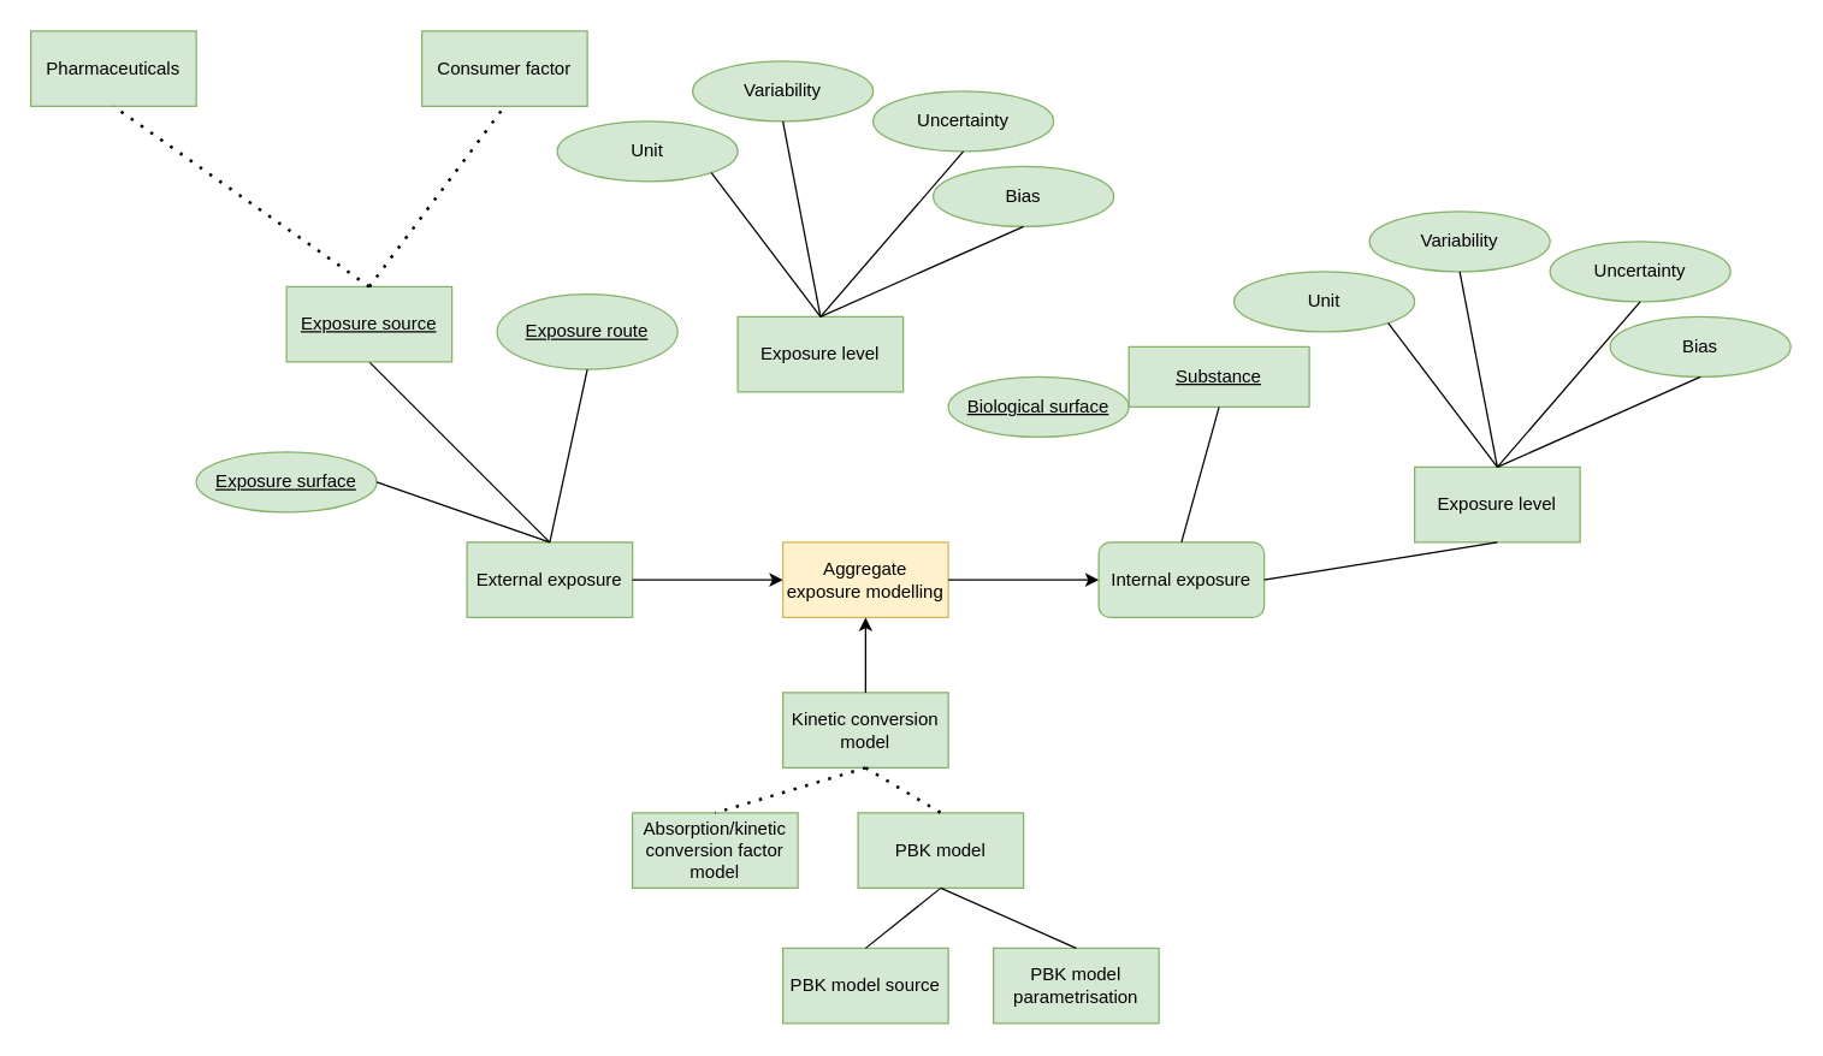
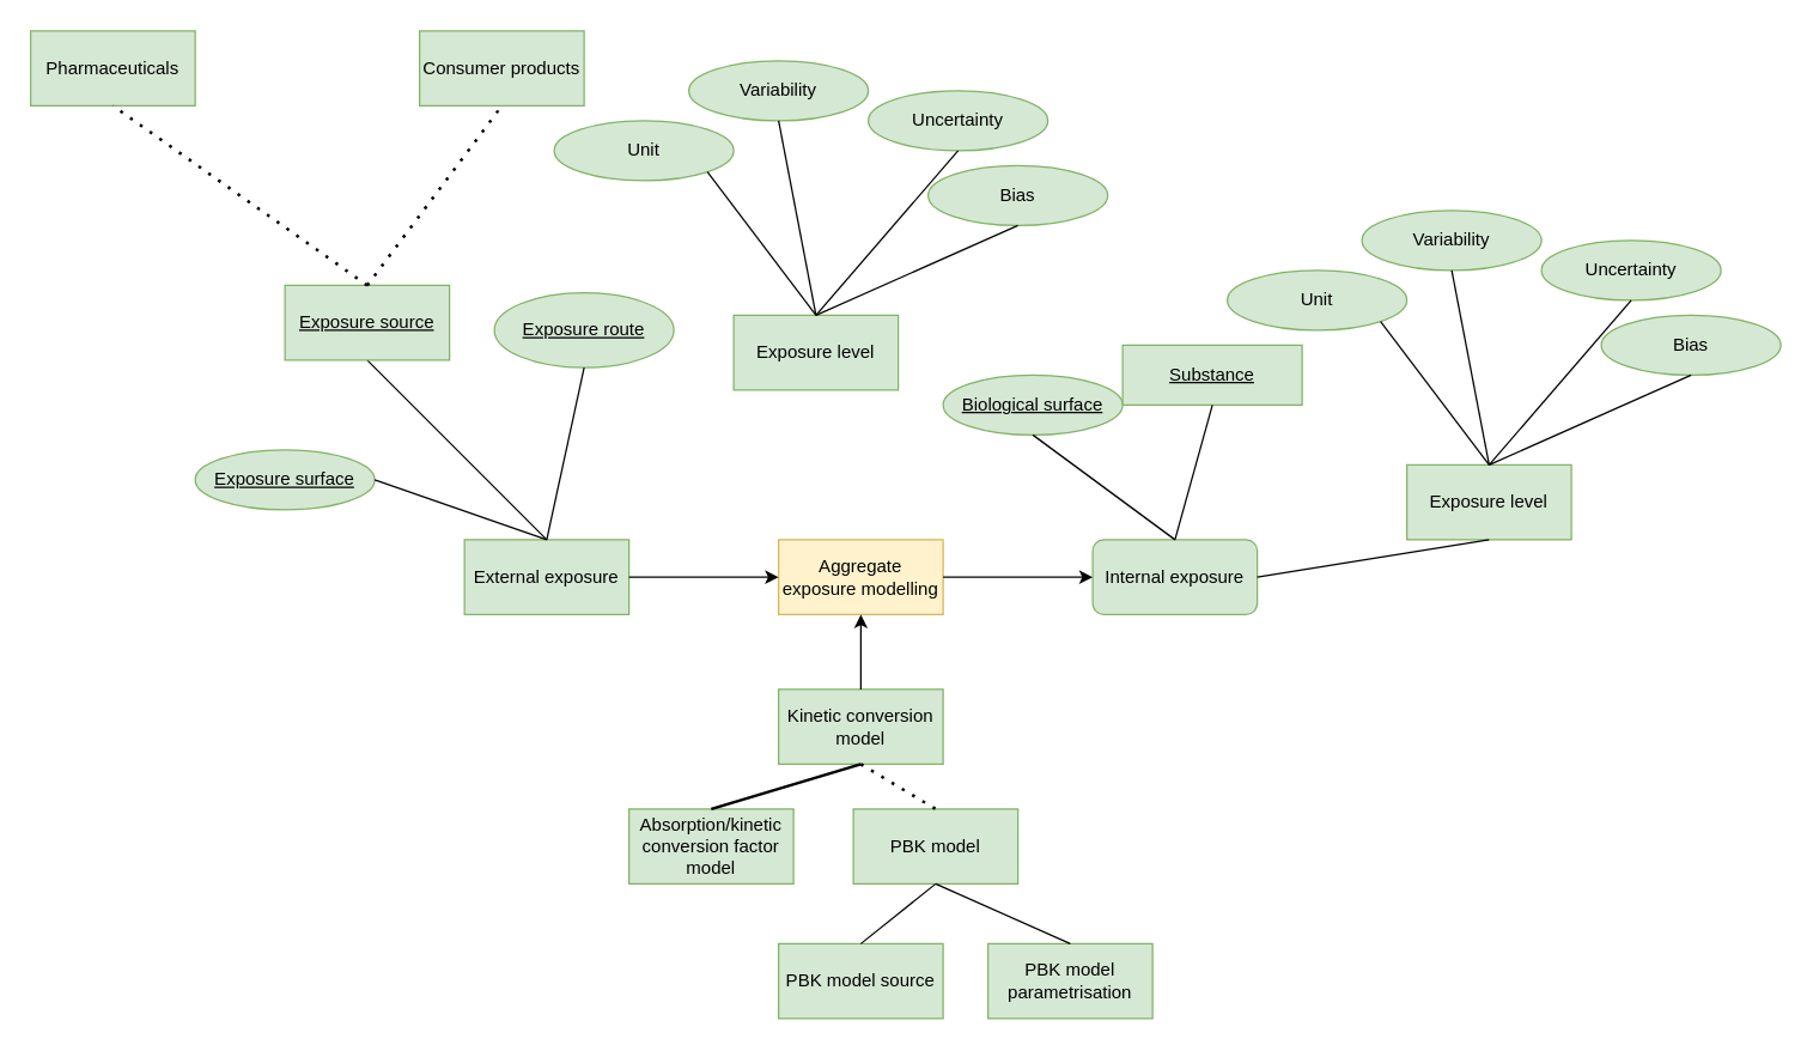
  <mxCell id="0" />
  <mxCell id="1" parent="0" />
  <mxCell id="2" value="External exposure" style="rounded=0;whiteSpace=wrap;html=1;fillColor=#d5e8d4;strokeColor=#82b366;" vertex="1" parent="1"><mxGeometry x="310" y="360" width="110" height="50" as="geometry" /></mxCell>
  <mxCell id="3" value="Aggregate exposure modelling" style="rounded=0;whiteSpace=wrap;html=1;fillColor=#fff2cc;strokeColor=#d6b656;" vertex="1" parent="1"><mxGeometry x="520" y="360" width="110" height="50" as="geometry" /></mxCell>
  <mxCell id="4" value="Internal exposure" style="whiteSpace=wrap;html=1;fillColor=#d5e8d4;strokeColor=#82b366;rounded=1;" vertex="1" parent="1"><mxGeometry x="730" y="360" width="110" height="50" as="geometry" /></mxCell>
  <mxCell id="5" value="Exposure route" style="ellipse;whiteSpace=wrap;html=1;fillColor=#d5e8d4;strokeColor=#82b366;fontStyle=4" vertex="1" parent="1"><mxGeometry x="330" y="195" width="120" height="50" as="geometry" /></mxCell>
  <mxCell id="6" value="Exposure surface" style="ellipse;whiteSpace=wrap;html=1;fillColor=#d5e8d4;strokeColor=#82b366;fontStyle=4" vertex="1" parent="1"><mxGeometry x="130" y="300" width="120" height="40" as="geometry" /></mxCell>
  <mxCell id="7" value="" style="endArrow=none;html=1;rounded=0;entryX=1;entryY=0.5;entryDx=0;entryDy=0;exitX=0.5;exitY=0;exitDx=0;exitDy=0;" edge="1" parent="1" source="2" target="6"><mxGeometry width="50" height="50" relative="1" as="geometry"><mxPoint x="480" y="580" as="sourcePoint" /><mxPoint x="530" y="530" as="targetPoint" /></mxGeometry></mxCell>
  <mxCell id="8" value="" style="endArrow=none;html=1;rounded=0;entryX=0.5;entryY=1;entryDx=0;entryDy=0;exitX=0.5;exitY=0;exitDx=0;exitDy=0;" edge="1" parent="1" source="2" target="46"><mxGeometry width="50" height="50" relative="1" as="geometry"><mxPoint x="360" y="350" as="sourcePoint" /><mxPoint x="240" y="230" as="targetPoint" /></mxGeometry></mxCell>
  <mxCell id="9" value="" style="endArrow=none;html=1;rounded=0;entryX=0.5;entryY=1;entryDx=0;entryDy=0;exitX=0.5;exitY=0;exitDx=0;exitDy=0;" edge="1" parent="1" source="2" target="5"><mxGeometry width="50" height="50" relative="1" as="geometry"><mxPoint x="375" y="370" as="sourcePoint" /><mxPoint x="340" y="230" as="targetPoint" /></mxGeometry></mxCell>
  <mxCell id="10" value="Exposure level" style="rounded=0;whiteSpace=wrap;html=1;fillColor=#d5e8d4;strokeColor=#82b366;" vertex="1" parent="1"><mxGeometry x="490" y="210" width="110" height="50" as="geometry" /></mxCell>
  <mxCell id="11" value="Bias" style="ellipse;whiteSpace=wrap;html=1;fillColor=#d5e8d4;strokeColor=#82b366;fontStyle=0" vertex="1" parent="1"><mxGeometry x="620" y="110" width="120" height="40" as="geometry" /></mxCell>
  <mxCell id="12" value="Variability" style="ellipse;whiteSpace=wrap;html=1;fillColor=#d5e8d4;strokeColor=#82b366;fontStyle=0" vertex="1" parent="1"><mxGeometry x="460" y="40" width="120" height="40" as="geometry" /></mxCell>
  <mxCell id="13" value="Unit" style="ellipse;whiteSpace=wrap;html=1;fillColor=#d5e8d4;strokeColor=#82b366;fontStyle=0" vertex="1" parent="1"><mxGeometry x="370" y="80" width="120" height="40" as="geometry" /></mxCell>
  <mxCell id="14" value="Uncertainty" style="ellipse;whiteSpace=wrap;html=1;fillColor=#d5e8d4;strokeColor=#82b366;fontStyle=0" vertex="1" parent="1"><mxGeometry x="580" y="60" width="120" height="40" as="geometry" /></mxCell>
  <mxCell id="15" value="" style="endArrow=none;html=1;rounded=0;entryX=0.5;entryY=1;entryDx=0;entryDy=0;exitX=0.5;exitY=0;exitDx=0;exitDy=0;" edge="1" parent="1" source="10" target="14"><mxGeometry width="50" height="50" relative="1" as="geometry"><mxPoint x="375" y="370" as="sourcePoint" /><mxPoint x="400" y="240" as="targetPoint" /></mxGeometry></mxCell>
  <mxCell id="16" value="" style="endArrow=none;html=1;rounded=0;entryX=0.5;entryY=1;entryDx=0;entryDy=0;exitX=0.5;exitY=0;exitDx=0;exitDy=0;" edge="1" parent="1" source="10" target="11"><mxGeometry width="50" height="50" relative="1" as="geometry"><mxPoint x="545" y="210" as="sourcePoint" /><mxPoint x="544" y="180" as="targetPoint" /></mxGeometry></mxCell>
  <mxCell id="17" value="" style="endArrow=none;html=1;rounded=0;entryX=0.5;entryY=1;entryDx=0;entryDy=0;exitX=0.5;exitY=0;exitDx=0;exitDy=0;" edge="1" parent="1" source="10" target="12"><mxGeometry width="50" height="50" relative="1" as="geometry"><mxPoint x="555" y="220" as="sourcePoint" /><mxPoint x="690" y="160" as="targetPoint" /></mxGeometry></mxCell>
  <mxCell id="18" value="" style="endArrow=none;html=1;rounded=0;entryX=1;entryY=1;entryDx=0;entryDy=0;exitX=0.5;exitY=0;exitDx=0;exitDy=0;" edge="1" parent="1" source="10" target="13"><mxGeometry width="50" height="50" relative="1" as="geometry"><mxPoint x="540" y="210" as="sourcePoint" /><mxPoint x="590" y="100" as="targetPoint" /></mxGeometry></mxCell>
  <mxCell id="19" value="Biological surface" style="ellipse;whiteSpace=wrap;html=1;fillColor=#d5e8d4;strokeColor=#82b366;fontStyle=4" vertex="1" parent="1"><mxGeometry x="630" y="250" width="120" height="40" as="geometry" /></mxCell>
+ <mxCell id="20" value="" style="endArrow=none;html=1;rounded=0;entryX=0.5;entryY=1;entryDx=0;entryDy=0;exitX=0.5;exitY=0;exitDx=0;exitDy=0;" edge="1" parent="1" source="4" target="19"><mxGeometry width="50" height="50" relative="1" as="geometry"><mxPoint x="565" y="220" as="sourcePoint" /><mxPoint x="700" y="160" as="targetPoint" /></mxGeometry></mxCell>
  <mxCell id="21" value="Substance" style="whiteSpace=wrap;html=1;fillColor=#d5e8d4;strokeColor=#82b366;fontStyle=4;rounded=0;" vertex="1" parent="1"><mxGeometry x="750" y="230" width="120" height="40" as="geometry" /></mxCell>
  <mxCell id="22" value="" style="endArrow=none;html=1;rounded=0;entryX=0.5;entryY=1;entryDx=0;entryDy=0;exitX=0.5;exitY=0;exitDx=0;exitDy=0;" edge="1" parent="1" source="4" target="21"><mxGeometry width="50" height="50" relative="1" as="geometry"><mxPoint x="795" y="370" as="sourcePoint" /><mxPoint x="920" y="300" as="targetPoint" /></mxGeometry></mxCell>
  <mxCell id="23" value="Exposure level" style="rounded=0;whiteSpace=wrap;html=1;fillColor=#d5e8d4;strokeColor=#82b366;" vertex="1" parent="1"><mxGeometry x="940" y="310" width="110" height="50" as="geometry" /></mxCell>
  <mxCell id="24" value="Bias" style="ellipse;whiteSpace=wrap;html=1;fillColor=#d5e8d4;strokeColor=#82b366;fontStyle=0" vertex="1" parent="1"><mxGeometry x="1070" y="210" width="120" height="40" as="geometry" /></mxCell>
  <mxCell id="25" value="Variability" style="ellipse;whiteSpace=wrap;html=1;fillColor=#d5e8d4;strokeColor=#82b366;fontStyle=0" vertex="1" parent="1"><mxGeometry x="910" y="140" width="120" height="40" as="geometry" /></mxCell>
  <mxCell id="26" value="Unit" style="ellipse;whiteSpace=wrap;html=1;fillColor=#d5e8d4;strokeColor=#82b366;fontStyle=0" vertex="1" parent="1"><mxGeometry x="820" y="180" width="120" height="40" as="geometry" /></mxCell>
  <mxCell id="27" value="Uncertainty" style="ellipse;whiteSpace=wrap;html=1;fillColor=#d5e8d4;strokeColor=#82b366;fontStyle=0" vertex="1" parent="1"><mxGeometry x="1030" y="160" width="120" height="40" as="geometry" /></mxCell>
  <mxCell id="28" value="" style="endArrow=none;html=1;rounded=0;entryX=0.5;entryY=1;entryDx=0;entryDy=0;exitX=0.5;exitY=0;exitDx=0;exitDy=0;" edge="1" parent="1" source="23" target="27"><mxGeometry width="50" height="50" relative="1" as="geometry"><mxPoint x="825" y="470" as="sourcePoint" /><mxPoint x="850" y="340" as="targetPoint" /></mxGeometry></mxCell>
  <mxCell id="29" value="" style="endArrow=none;html=1;rounded=0;entryX=0.5;entryY=1;entryDx=0;entryDy=0;exitX=0.5;exitY=0;exitDx=0;exitDy=0;" edge="1" parent="1" source="23" target="24"><mxGeometry width="50" height="50" relative="1" as="geometry"><mxPoint x="995" y="310" as="sourcePoint" /><mxPoint x="994" y="280" as="targetPoint" /></mxGeometry></mxCell>
  <mxCell id="30" value="" style="endArrow=none;html=1;rounded=0;entryX=0.5;entryY=1;entryDx=0;entryDy=0;exitX=0.5;exitY=0;exitDx=0;exitDy=0;" edge="1" parent="1" source="23" target="25"><mxGeometry width="50" height="50" relative="1" as="geometry"><mxPoint x="1005" y="320" as="sourcePoint" /><mxPoint x="1140" y="260" as="targetPoint" /></mxGeometry></mxCell>
  <mxCell id="31" value="" style="endArrow=none;html=1;rounded=0;entryX=1;entryY=1;entryDx=0;entryDy=0;exitX=0.5;exitY=0;exitDx=0;exitDy=0;" edge="1" parent="1" source="23" target="26"><mxGeometry width="50" height="50" relative="1" as="geometry"><mxPoint x="990" y="310" as="sourcePoint" /><mxPoint x="1040" y="200" as="targetPoint" /></mxGeometry></mxCell>
  <mxCell id="32" value="" style="endArrow=none;html=1;rounded=0;entryX=0.5;entryY=1;entryDx=0;entryDy=0;exitX=1;exitY=0.5;exitDx=0;exitDy=0;" edge="1" parent="1" source="4" target="23"><mxGeometry width="50" height="50" relative="1" as="geometry"><mxPoint x="795" y="370" as="sourcePoint" /><mxPoint x="820" y="280" as="targetPoint" /></mxGeometry></mxCell>
  <mxCell id="33" value="" style="endArrow=classic;html=1;rounded=0;exitX=1;exitY=0.5;exitDx=0;exitDy=0;entryX=0;entryY=0.5;entryDx=0;entryDy=0;" edge="1" parent="1" source="2" target="3"><mxGeometry width="50" height="50" relative="1" as="geometry"><mxPoint x="470" y="340" as="sourcePoint" /><mxPoint x="520" y="290" as="targetPoint" /></mxGeometry></mxCell>
  <mxCell id="34" value="" style="endArrow=classic;html=1;rounded=0;exitX=1;exitY=0.5;exitDx=0;exitDy=0;entryX=0;entryY=0.5;entryDx=0;entryDy=0;" edge="1" parent="1" source="3" target="4"><mxGeometry width="50" height="50" relative="1" as="geometry"><mxPoint x="430" y="395" as="sourcePoint" /><mxPoint x="530" y="395" as="targetPoint" /></mxGeometry></mxCell>
  <mxCell id="35" value="Kinetic conversion model" style="rounded=0;whiteSpace=wrap;html=1;fillColor=#d5e8d4;strokeColor=#82b366;" vertex="1" parent="1"><mxGeometry x="520" y="460" width="110" height="50" as="geometry" /></mxCell>
  <mxCell id="36" value="" style="endArrow=classic;html=1;rounded=0;exitX=0.5;exitY=0;exitDx=0;exitDy=0;entryX=0.5;entryY=1;entryDx=0;entryDy=0;" edge="1" parent="1" source="35" target="3"><mxGeometry width="50" height="50" relative="1" as="geometry"><mxPoint x="430" y="395" as="sourcePoint" /><mxPoint x="530" y="395" as="targetPoint" /></mxGeometry></mxCell>
  <mxCell id="37" value="PBK model" style="rounded=0;whiteSpace=wrap;html=1;fillColor=#d5e8d4;strokeColor=#82b366;" vertex="1" parent="1"><mxGeometry x="570" y="540" width="110" height="50" as="geometry" /></mxCell>
  <mxCell id="38" value="Absorption/kinetic conversion factor model" style="rounded=0;whiteSpace=wrap;html=1;fillColor=#d5e8d4;strokeColor=#82b366;" vertex="1" parent="1"><mxGeometry x="420" y="540" width="110" height="50" as="geometry" /></mxCell>
  <mxCell id="39" value="PBK model source" style="rounded=0;whiteSpace=wrap;html=1;fillColor=#d5e8d4;strokeColor=#82b366;" vertex="1" parent="1"><mxGeometry x="520" y="630" width="110" height="50" as="geometry" /></mxCell>
  <mxCell id="40" value="PBK model parametrisation" style="rounded=0;whiteSpace=wrap;html=1;fillColor=#d5e8d4;strokeColor=#82b366;" vertex="1" parent="1"><mxGeometry x="660" y="630" width="110" height="50" as="geometry" /></mxCell>
  <mxCell id="41" value="" style="endArrow=none;html=1;rounded=0;entryX=0.5;entryY=0;entryDx=0;entryDy=0;exitX=0.5;exitY=1;exitDx=0;exitDy=0;" edge="1" parent="1" source="37" target="40"><mxGeometry width="50" height="50" relative="1" as="geometry"><mxPoint x="555" y="220" as="sourcePoint" /><mxPoint x="690" y="160" as="targetPoint" /></mxGeometry></mxCell>
  <mxCell id="42" value="" style="endArrow=none;html=1;rounded=0;entryX=0.5;entryY=0;entryDx=0;entryDy=0;exitX=0.5;exitY=1;exitDx=0;exitDy=0;" edge="1" parent="1" source="37" target="39"><mxGeometry width="50" height="50" relative="1" as="geometry"><mxPoint x="635" y="600" as="sourcePoint" /><mxPoint x="725" y="640" as="targetPoint" /></mxGeometry></mxCell>
  <mxCell id="43" value="" style="endArrow=none;dashed=1;html=1;dashPattern=1 3;strokeWidth=2;rounded=0;entryX=0.5;entryY=0;entryDx=0;entryDy=0;exitX=0.5;exitY=1;exitDx=0;exitDy=0;" edge="1" parent="1" source="35" target="37"><mxGeometry width="50" height="50" relative="1" as="geometry"><mxPoint x="400" y="400" as="sourcePoint" /><mxPoint x="450" y="350" as="targetPoint" /></mxGeometry></mxCell>
- <mxCell id="44" value="" style="endArrow=none;dashed=1;html=1;dashPattern=1 3;strokeWidth=2;rounded=0;entryX=0.5;entryY=0;entryDx=0;entryDy=0;exitX=0.5;exitY=1;exitDx=0;exitDy=0;" edge="1" parent="1" source="35" target="38"><mxGeometry width="50" height="50" relative="1" as="geometry"><mxPoint x="580" y="510" as="sourcePoint" /><mxPoint x="635" y="550" as="targetPoint" /></mxGeometry></mxCell>
- <mxCell id="45" value="Consumer factor" style="rounded=0;whiteSpace=wrap;html=1;fillColor=#d5e8d4;strokeColor=#82b366;" vertex="1" parent="1"><mxGeometry x="280" y="20" width="110" height="50" as="geometry" /></mxCell>
+ <mxCell id="44" value="" style="endArrow=none;dashed=0;html=1;dashPattern=1 3;strokeWidth=2;rounded=0;entryX=0.5;entryY=0;entryDx=0;entryDy=0;exitX=0.5;exitY=1;exitDx=0;exitDy=0;" edge="1" parent="1" source="35" target="38"><mxGeometry width="50" height="50" relative="1" as="geometry"><mxPoint x="580" y="510" as="sourcePoint" /><mxPoint x="635" y="550" as="targetPoint" /></mxGeometry></mxCell>
+ <mxCell id="45" value="Consumer products" style="rounded=0;whiteSpace=wrap;html=1;fillColor=#d5e8d4;strokeColor=#82b366;" vertex="1" parent="1"><mxGeometry x="280" y="20" width="110" height="50" as="geometry" /></mxCell>
  <mxCell id="46" value="Exposure source" style="rounded=0;whiteSpace=wrap;html=1;fillColor=#d5e8d4;strokeColor=#82b366;fontStyle=4" vertex="1" parent="1"><mxGeometry x="190" y="190" width="110" height="50" as="geometry" /></mxCell>
  <mxCell id="47" value="" style="endArrow=none;dashed=1;html=1;dashPattern=1 3;strokeWidth=2;rounded=0;entryX=0.5;entryY=1;entryDx=0;entryDy=0;exitX=0.5;exitY=0;exitDx=0;exitDy=0;" edge="1" parent="1" source="46" target="45"><mxGeometry width="50" height="50" relative="1" as="geometry"><mxPoint x="585" y="520" as="sourcePoint" /><mxPoint x="635" y="550" as="targetPoint" /></mxGeometry></mxCell>
  <mxCell id="48" value="Pharmaceuticals" style="rounded=0;whiteSpace=wrap;html=1;fillColor=#d5e8d4;strokeColor=#82b366;" vertex="1" parent="1"><mxGeometry x="20" y="20" width="110" height="50" as="geometry" /></mxCell>
  <mxCell id="49" value="" style="endArrow=none;dashed=1;html=1;dashPattern=1 3;strokeWidth=2;rounded=0;entryX=0.5;entryY=1;entryDx=0;entryDy=0;exitX=0.5;exitY=0;exitDx=0;exitDy=0;" edge="1" parent="1" target="48" source="46"><mxGeometry width="50" height="50" relative="1" as="geometry"><mxPoint x="100" y="200" as="sourcePoint" /><mxPoint x="160" y="150" as="targetPoint" /></mxGeometry></mxCell>
